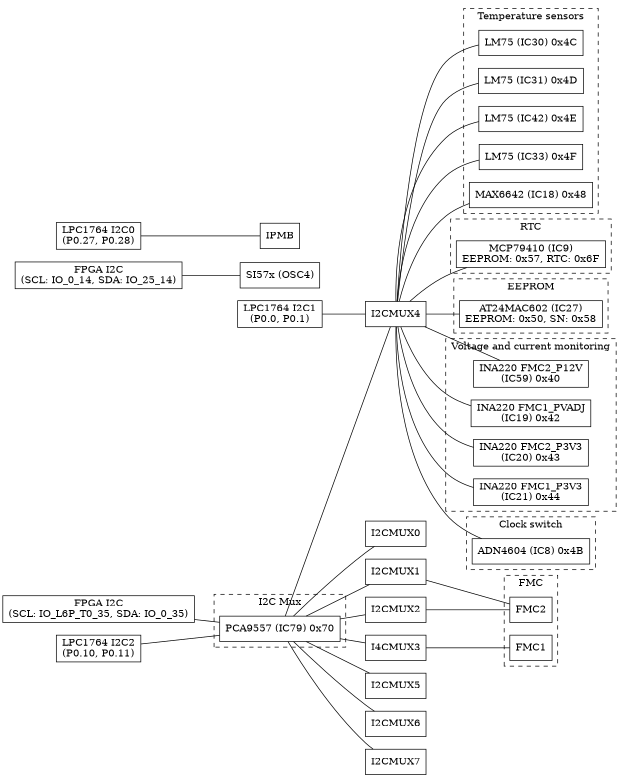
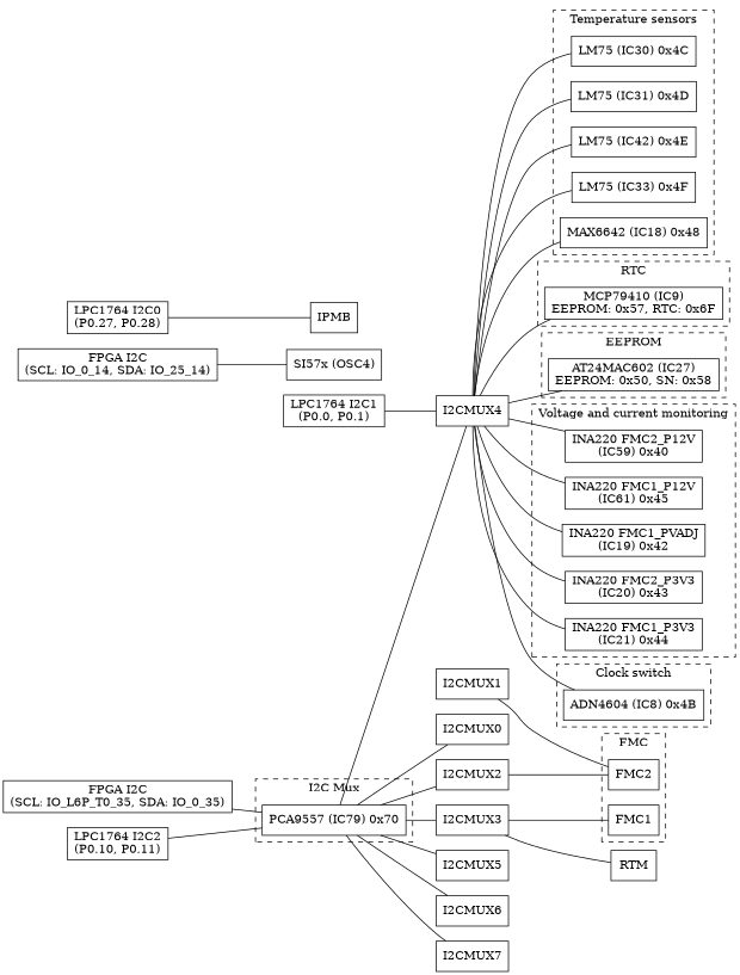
  graph {
    rankdir=LR
    node [shape=rectangle]
    n1 [label="PCA9557 (IC79) 0x70"]
    n2 [label="LM75 (IC30) 0x4C"]
    n3 [label="LM75 (IC31) 0x4D"]
    n4 [label="LM75 (IC42) 0x4E"]
    n5 [label="LM75 (IC33) 0x4F"]
    n6 [label="MAX6642 (IC18) 0x48"]
    n7 [label="MCP79410 (IC9)\nEEPROM: 0x57, RTC: 0x6F"]
    n8 [label="AT24MAC602 (IC27)\nEEPROM: 0x50, SN: 0x58"]
    n9 [label="INA220 FMC2_P12V\n(IC59) 0x40"]
+   n10 [label="INA220 FMC1_P12V\n(IC61) 0x45"]
    n11 [label="INA220 FMC1_PVADJ\n(IC19) 0x42"]
    n12 [label="INA220 FMC2_P3V3\n(IC20) 0x43"]
    n13 [label="INA220 FMC1_P3V3\n(IC21) 0x44"]
    n14 [label="ADN4604 (IC8) 0x4B"]
    n15 [label=FMC2]
    n16 [label=FMC1]
    n17 [label=I2CMUX4]
    n18 [label=I2CMUX0]
    n19 [label=I2CMUX1]
    n20 [label=I2CMUX2]
-   n21 [label=I4CMUX3]
+   n21 [label=I2CMUX3]
    n22 [label=I2CMUX5]
    n23 [label=I2CMUX6]
    n24 [label=I2CMUX7]
    n25 [label="FPGA I2C\n(SCL: IO_L6P_T0_35, SDA: IO_0_35)"]
    n26 [label="FPGA I2C\n(SCL: IO_0_14, SDA: IO_25_14)"]
    n27 [label="SI57x (OSC4)"]
    n28 [label="LPC1764 I2C0\n(P0.27, P0.28)"]
    n29 [label=IPMB]
    n30 [label="LPC1764 I2C1\n(P0.0, P0.1)"]
    n31 [label="LPC1764 I2C2\n(P0.10, P0.11)"]
+   n32 [label=RTM]
    subgraph cluster_1 {
      label="I2C Mux"
      style=dashed
      n1
    }
    subgraph cluster_2 {
      label="Temperature sensors"
      style=dashed
      n2
      n3
      n4
      n5
      n6
    }
    subgraph cluster_3 {
      label=RTC
      style=dashed
      n7
    }
    subgraph cluster_4 {
      label=EEPROM
      style=dashed
      n8
    }
    subgraph cluster_5 {
      label="Voltage and current monitoring"
      style=dashed
      n9
+     n10
      n11
      n12
      n13
    }
    subgraph cluster_6 {
      label="Clock switch"
      style=dashed
      n14
    }
    subgraph cluster_7 {
      label=FMC
      style=dashed
      n15
      n16
    }
    n1 -- n17
    n1 -- n18
-   n1 -- n19
    n1 -- n20
    n1 -- n21
    n1 -- n22
    n1 -- n23
    n1 -- n24
    n17 -- n2
    n17 -- n3
    n17 -- n4
    n17 -- n5
    n17 -- n6
    n17 -- n7
    n17 -- n8
    n17 -- n9
+   n17 -- n10
    n17 -- n11
    n17 -- n12
    n17 -- n13
    n17 -- n14
    n19 -- n15
    n20 -- n15
    n21 -- n16
+   n21 -- n32
    n25 -- n1
    n26 -- n27
    n28 -- n29
    n30 -- n17
    n31 -- n1
  }
